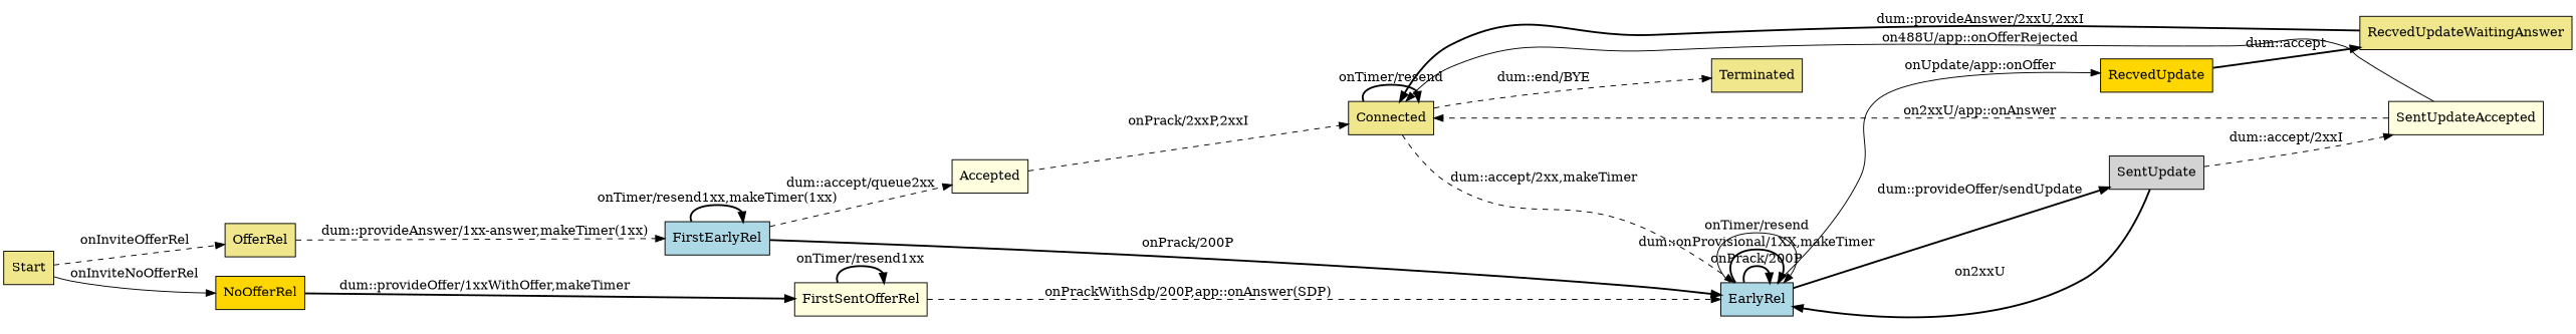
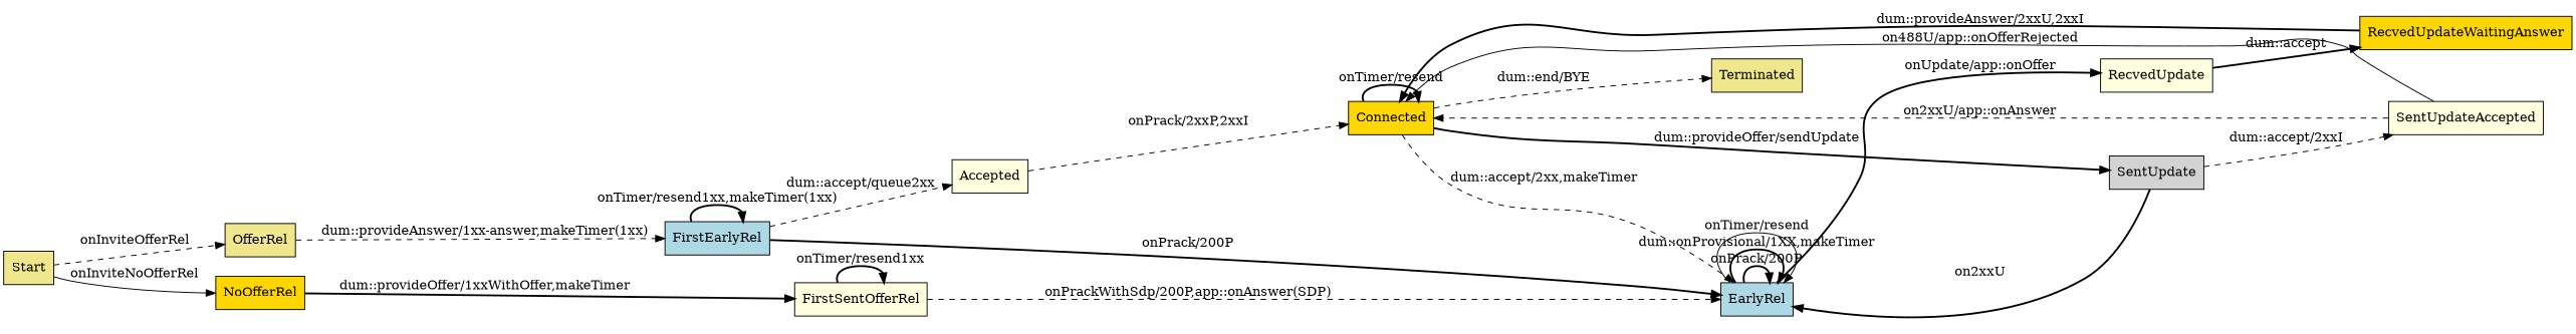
  digraph {
    rankdir=LR
    node [fillcolor=gold shape=box style=filled]
    edge [style=bold]
    Start [fillcolor=khaki]
    OfferRel [fillcolor=khaki]
    NoOfferRel
    FirstEarlyRel [fillcolor=lightblue]
    FirstSentOfferRel [fillcolor=lightyellow]
    Accepted [fillcolor=lightyellow]
    EarlyRel [fillcolor=lightblue]
-   Connected [fillcolor=khaki]
-   RecvedUpdate
+   Connected
+   RecvedUpdate [fillcolor=lightyellow]
    SentUpdate [fillcolor=lightgrey]
    Terminated [fillcolor=khaki]
-   RecvedUpdateWaitingAnswer [fillcolor=khaki]
+   RecvedUpdateWaitingAnswer
    SentUpdateAccepted [fillcolor=lightyellow]
    Start -> OfferRel [label=onInviteOfferRel style=dashed]
    Start -> NoOfferRel [label=onInviteNoOfferRel style=solid]
    OfferRel -> FirstEarlyRel [label="dum::provideAnswer/1xx-answer,makeTimer(1xx)" style=dashed]
    NoOfferRel -> FirstSentOfferRel [label="dum::provideOffer/1xxWithOffer,makeTimer"]
    FirstEarlyRel -> FirstEarlyRel [label="onTimer/resend1xx,makeTimer(1xx)"]
    FirstEarlyRel -> Accepted [label="dum::accept/queue2xx" style=dashed]
    FirstEarlyRel -> EarlyRel [label="onPrack/200P"]
    FirstSentOfferRel -> FirstSentOfferRel [label="onTimer/resend1xx"]
    FirstSentOfferRel -> EarlyRel [label="onPrackWithSdp/200P,app::onAnswer(SDP)" style=dashed]
    Accepted -> Connected [label="onPrack/2xxP,2xxI" style=dashed]
    EarlyRel -> EarlyRel [label="onPrack/200P"]
    EarlyRel -> EarlyRel [label="dum::onProvisional/1XX,makeTimer"]
    EarlyRel -> EarlyRel [label="onTimer/resend" style=solid]
-   EarlyRel -> RecvedUpdate [label="onUpdate/app::onOffer" style=solid]
-   EarlyRel -> SentUpdate [label="dum::provideOffer/sendUpdate"]
+   EarlyRel -> RecvedUpdate [label="onUpdate/app::onOffer"]
+   Connected -> SentUpdate [label="dum::provideOffer/sendUpdate"]
    Connected -> EarlyRel [label="dum::accept/2xx,makeTimer" style=dashed]
    Connected -> Connected [label="onTimer/resend"]
    Connected -> Terminated [label="dum::end/BYE" style=dashed]
    RecvedUpdate -> RecvedUpdateWaitingAnswer [label="dum::accept"]
    SentUpdate -> EarlyRel [label=on2xxU]
    SentUpdate -> SentUpdateAccepted [label="dum::accept/2xxI" style=dashed]
    RecvedUpdateWaitingAnswer -> Connected [label="dum::provideAnswer/2xxU,2xxI"]
    SentUpdateAccepted -> Connected [label="on2xxU/app::onAnswer" style=dashed]
    SentUpdateAccepted -> Connected [label="on488U/app::onOfferRejected" style=solid]
  }
